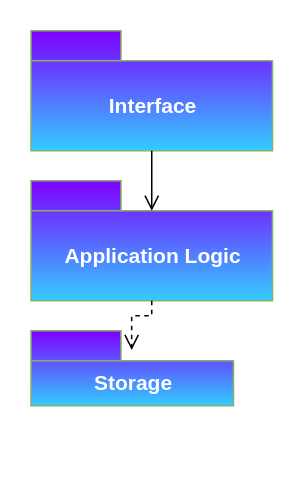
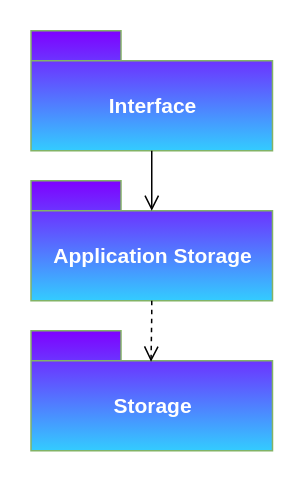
  <mxCell id="0" />
  <mxCell id="1" parent="0" />
  <mxCell id="2" value="&lt;font color=&quot;#ffffff&quot; style=&quot;font-size: 14px&quot;&gt;Interface&lt;/font&gt;" style="shape=folder;fontStyle=1;tabWidth=60;tabHeight=20;tabPosition=left;html=1;boundedLbl=1;fillColor=#7F00FF;strokeColor=#82b366;gradientColor=#33CCFF;" parent="1" vertex="1"><mxGeometry x="20" y="20" width="161" height="80" as="geometry" /></mxCell>
- <mxCell id="3" value="&lt;font color=&quot;#ffffff&quot; style=&quot;font-size: 14px&quot;&gt;Application Logic&lt;/font&gt;" style="shape=folder;fontStyle=1;tabWidth=60;tabHeight=20;tabPosition=left;html=1;boundedLbl=1;fillColor=#7F00FF;strokeColor=#82b366;gradientColor=#33CCFF;" parent="1" vertex="1"><mxGeometry x="20" y="120" width="161" height="80" as="geometry" /></mxCell>
- <mxCell id="4" value="&lt;font color=&quot;#ffffff&quot; style=&quot;font-size: 14px&quot;&gt;Storage&lt;/font&gt;" style="shape=folder;fontStyle=1;tabWidth=60;tabHeight=20;tabPosition=left;html=1;boundedLbl=1;fillColor=#7F00FF;strokeColor=#82b366;gradientColor=#33CCFF;" parent="1" vertex="1"><mxGeometry x="20" y="220" width="135" height="50" as="geometry" /></mxCell>
+ <mxCell id="3" value="&lt;font color=&quot;#ffffff&quot; style=&quot;font-size: 14px&quot;&gt;Application Storage&lt;/font&gt;" style="shape=folder;fontStyle=1;tabWidth=60;tabHeight=20;tabPosition=left;html=1;boundedLbl=1;fillColor=#7F00FF;strokeColor=#82b366;gradientColor=#33CCFF;" parent="1" vertex="1"><mxGeometry x="20" y="120" width="161" height="80" as="geometry" /></mxCell>
+ <mxCell id="4" value="&lt;font color=&quot;#ffffff&quot; style=&quot;font-size: 14px&quot;&gt;Storage&lt;/font&gt;" style="shape=folder;fontStyle=1;tabWidth=60;tabHeight=20;tabPosition=left;html=1;boundedLbl=1;fillColor=#7F00FF;strokeColor=#82b366;gradientColor=#33CCFF;" parent="1" vertex="1"><mxGeometry x="20" y="220" width="161" height="80" as="geometry" /></mxCell>
  <mxCell id="5" value="" style="html=1;verticalAlign=bottom;endArrow=open;dashed=0;endSize=8;rounded=0;edgeStyle=orthogonalEdgeStyle;fontSize=14;exitX=0.5;exitY=1;exitDx=0;exitDy=0;exitPerimeter=0;entryX=0.5;entryY=0.25;entryDx=0;entryDy=0;entryPerimeter=0;" parent="1" source="2" target="3" edge="1"><mxGeometry relative="1" as="geometry"><mxPoint x="171" y="170" as="sourcePoint" /><mxPoint x="101" y="140" as="targetPoint" /><Array as="points" /></mxGeometry></mxCell>
  <mxCell id="6" value="" style="html=1;verticalAlign=bottom;endArrow=open;dashed=1;endSize=8;rounded=0;edgeStyle=orthogonalEdgeStyle;fontSize=14;exitX=0.5;exitY=1;exitDx=0;exitDy=0;exitPerimeter=0;entryX=0.497;entryY=0.258;entryDx=0;entryDy=0;entryPerimeter=0;" parent="1" source="3" target="4" edge="1"><mxGeometry relative="1" as="geometry"><mxPoint x="100.3" y="210" as="sourcePoint" /><mxPoint x="100" y="240" as="targetPoint" /><Array as="points" /></mxGeometry></mxCell>
